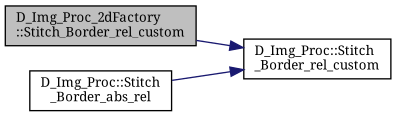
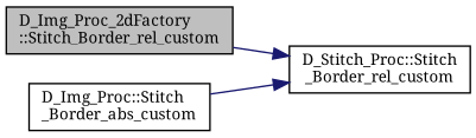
  digraph {
    fontname="Noto Serif"
    rankdir=LR
    node [color=black fillcolor=white fontname="Noto Serif" fontsize=10 shape=record style=filled]
    edge [color=midnightblue fontname="Noto Serif" fontsize=10 labelfontname=Helvetica labelfontsize=10 style=solid]
    n1 [fillcolor=grey75 fontcolor=black height=0.2 label="D_Img_Proc_2dFactory\l::Stitch_Border_rel_custom" width=0.4]
-   n2 [height=0.2 label="D_Img_Proc::Stitch\l_Border_rel_custom" width=0.4]
-   n3 [height=0.2 label="D_Img_Proc::Stitch\l_Border_abs_rel" width=0.4]
+   n2 [height=0.2 label="D_Stitch_Proc::Stitch\l_Border_rel_custom" width=0.4]
+   n3 [height=0.2 label="D_Img_Proc::Stitch\l_Border_abs_custom" width=0.4]
    n1 -> n2
    n3 -> n2
  }
